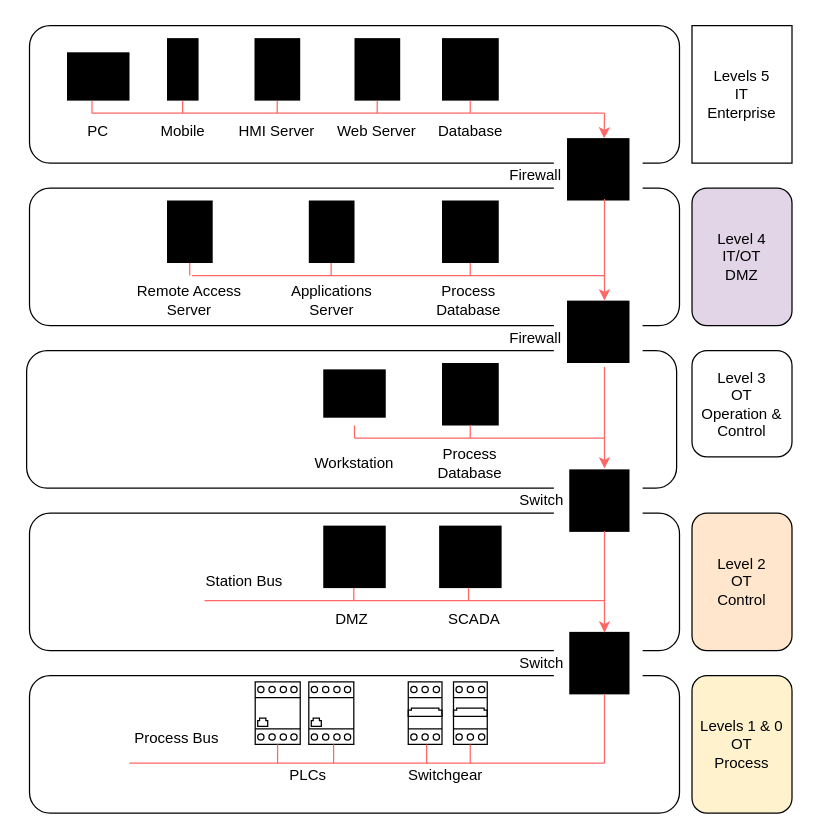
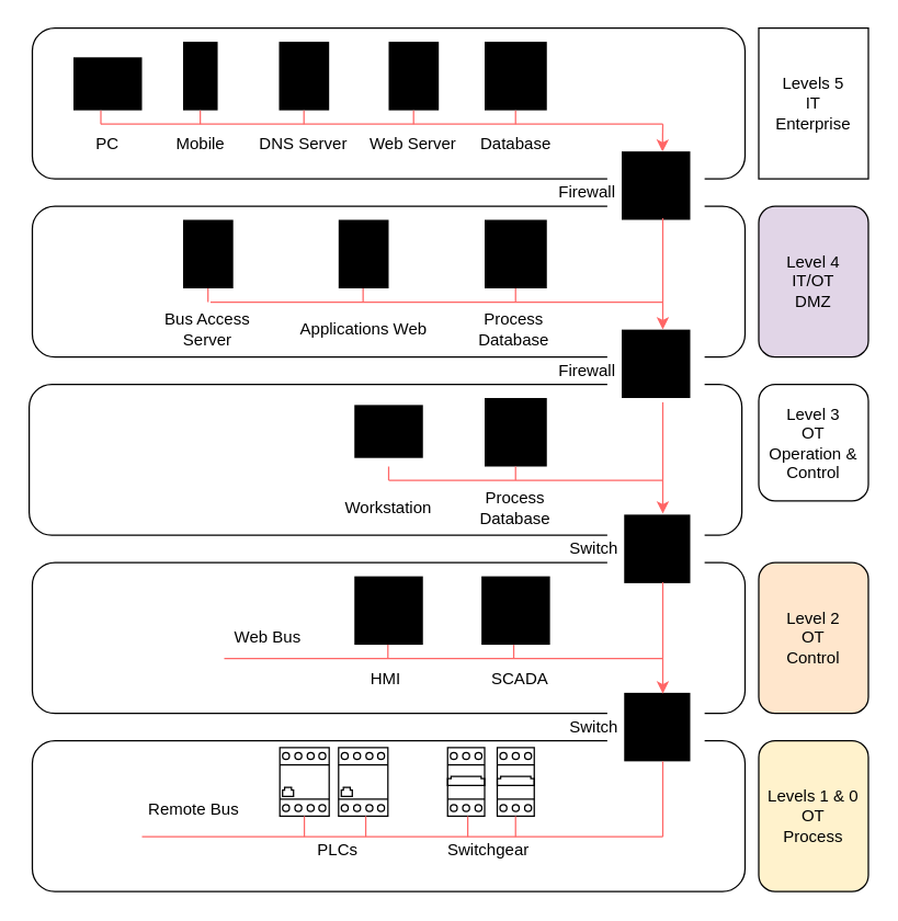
  <mxCell id="0" />
  <mxCell id="1" parent="0" />
  <mxCell id="2" value="" style="rounded=1;whiteSpace=wrap;html=1;" vertex="1" parent="1"><mxGeometry x="23" y="20" width="520" height="110" as="geometry" /></mxCell>
  <mxCell id="3" value="&lt;div&gt;Levels 5&lt;/div&gt;&lt;div&gt;IT&lt;/div&gt;&lt;div&gt;Enterprise&lt;/div&gt;" style="whiteSpace=wrap;html=1;rounded=0;" vertex="1" parent="1"><mxGeometry x="553" y="20" width="80" height="110" as="geometry" /></mxCell>
  <mxCell id="4" value="&lt;div&gt;Level 4&lt;/div&gt;&lt;div&gt;IT/OT&lt;/div&gt;&lt;div&gt;DMZ&lt;/div&gt;" style="rounded=1;whiteSpace=wrap;html=1;fillColor=#e1d5e7;" vertex="1" parent="1"><mxGeometry x="553" y="150" width="80" height="110" as="geometry" /></mxCell>
  <mxCell id="5" value="&lt;div&gt;Level 3&lt;/div&gt;&lt;div&gt;OT&lt;/div&gt;&lt;div&gt;Operation &amp;amp; Control&lt;/div&gt;" style="rounded=1;whiteSpace=wrap;html=1;" vertex="1" parent="1"><mxGeometry x="553" y="280" width="80" height="85" as="geometry" /></mxCell>
  <mxCell id="6" value="&lt;div&gt;Level 2&lt;/div&gt;&lt;div&gt;OT&lt;/div&gt;&lt;div&gt;Control&lt;/div&gt;" style="rounded=1;whiteSpace=wrap;html=1;fillColor=#ffe6cc;" vertex="1" parent="1"><mxGeometry x="553" y="410" width="80" height="110" as="geometry" /></mxCell>
  <mxCell id="7" value="&lt;div&gt;Levels 1 &amp;amp; 0&lt;/div&gt;&lt;div&gt;OT&lt;/div&gt;&lt;div&gt;Process&lt;/div&gt;" style="rounded=1;whiteSpace=wrap;html=1;fillColor=#fff2cc;" vertex="1" parent="1"><mxGeometry x="553" y="540" width="80" height="110" as="geometry" /></mxCell>
  <mxCell id="8" value="" style="sketch=0;verticalLabelPosition=bottom;sketch=0;aspect=fixed;html=1;verticalAlign=top;strokeColor=none;fillColor=#000000;align=center;outlineConnect=0;pointerEvents=1;shape=mxgraph.citrix2.desktop;" vertex="1" parent="1"><mxGeometry x="53" y="41.34" width="50" height="38.66" as="geometry" /></mxCell>
  <mxCell id="9" value="" style="sketch=0;verticalLabelPosition=bottom;sketch=0;aspect=fixed;html=1;verticalAlign=top;strokeColor=none;fillColor=#000000;align=center;outlineConnect=0;pointerEvents=1;shape=mxgraph.citrix2.mobile;" vertex="1" parent="1"><mxGeometry x="133" y="30" width="25.255" height="50" as="geometry" /></mxCell>
  <mxCell id="10" value="" style="sketch=0;verticalLabelPosition=bottom;sketch=0;aspect=fixed;html=1;verticalAlign=top;strokeColor=none;fillColor=#000000;align=center;outlineConnect=0;pointerEvents=1;shape=mxgraph.citrix2.thin_client;" vertex="1" parent="1"><mxGeometry x="203" y="30" width="36.565" height="50" as="geometry" /></mxCell>
  <mxCell id="11" value="" style="sketch=0;verticalLabelPosition=bottom;sketch=0;aspect=fixed;html=1;verticalAlign=top;strokeColor=none;fillColor=#000000;align=center;outlineConnect=0;pointerEvents=1;shape=mxgraph.citrix2.thin_client;" vertex="1" parent="1"><mxGeometry x="283" y="30" width="36.565" height="50" as="geometry" /></mxCell>
  <mxCell id="12" value="" style="sketch=0;verticalLabelPosition=bottom;sketch=0;aspect=fixed;html=1;verticalAlign=top;strokeColor=none;fillColor=#000000;align=center;outlineConnect=0;pointerEvents=1;shape=mxgraph.citrix2.site_database;" vertex="1" parent="1"><mxGeometry x="353" y="30" width="45.395" height="50" as="geometry" /></mxCell>
  <mxCell id="13" value="" style="endArrow=none;html=1;rounded=0;strokeColor=#FF6666;" edge="1" parent="1"><mxGeometry width="50" height="50" relative="1" as="geometry"><mxPoint x="73" y="90" as="sourcePoint" /><mxPoint x="483" y="90" as="targetPoint" /></mxGeometry></mxCell>
  <mxCell id="14" value="" style="endArrow=classic;html=1;rounded=0;entryX=0.568;entryY=0.004;entryDx=0;entryDy=0;entryPerimeter=0;strokeColor=#FF6666;" edge="1" parent="1" target="22"><mxGeometry width="50" height="50" relative="1" as="geometry"><mxPoint x="483" y="90" as="sourcePoint" /><mxPoint x="483" y="100" as="targetPoint" /></mxGeometry></mxCell>
  <mxCell id="15" value="" style="rounded=1;whiteSpace=wrap;html=1;" vertex="1" parent="1"><mxGeometry x="23" y="150" width="520" height="110" as="geometry" /></mxCell>
  <mxCell id="16" value="" style="sketch=0;verticalLabelPosition=bottom;sketch=0;aspect=fixed;html=1;verticalAlign=top;strokeColor=none;fillColor=#000000;align=center;outlineConnect=0;pointerEvents=1;shape=mxgraph.citrix2.thin_client;" vertex="1" parent="1"><mxGeometry x="246.44" y="159.91" width="36.565" height="50" as="geometry" /></mxCell>
  <mxCell id="17" value="" style="sketch=0;verticalLabelPosition=bottom;sketch=0;aspect=fixed;html=1;verticalAlign=top;strokeColor=none;fillColor=#000000;align=center;outlineConnect=0;pointerEvents=1;shape=mxgraph.citrix2.site_database;" vertex="1" parent="1"><mxGeometry x="353" y="159.91" width="45.395" height="50" as="geometry" /></mxCell>
  <mxCell id="18" value="" style="rounded=1;whiteSpace=wrap;html=1;" vertex="1" parent="1"><mxGeometry x="20.7" y="280" width="520" height="110" as="geometry" /></mxCell>
  <mxCell id="19" value="" style="sketch=0;verticalLabelPosition=bottom;sketch=0;aspect=fixed;html=1;verticalAlign=top;strokeColor=none;fillColor=#000000;align=center;outlineConnect=0;pointerEvents=1;shape=mxgraph.citrix2.site_database;" vertex="1" parent="1"><mxGeometry x="353" y="289.91" width="45.395" height="50" as="geometry" /></mxCell>
  <mxCell id="20" value="" style="rounded=1;whiteSpace=wrap;html=1;" vertex="1" parent="1"><mxGeometry x="23" y="410" width="520" height="110" as="geometry" /></mxCell>
  <mxCell id="21" value="" style="rounded=1;whiteSpace=wrap;html=1;" vertex="1" parent="1"><mxGeometry x="23" y="540" width="520" height="110" as="geometry" /></mxCell>
  <mxCell id="22" value="" style="rounded=0;whiteSpace=wrap;html=1;strokeColor=#FFFFFF;" vertex="1" parent="1"><mxGeometry x="443" y="110" width="70" height="60" as="geometry" /></mxCell>
  <mxCell id="23" value="" style="rounded=0;whiteSpace=wrap;html=1;strokeColor=#FFFFFF;" vertex="1" parent="1"><mxGeometry x="443" y="240" width="70" height="60" as="geometry" /></mxCell>
  <mxCell id="24" value="" style="rounded=0;whiteSpace=wrap;html=1;strokeColor=#FFFFFF;" vertex="1" parent="1"><mxGeometry x="443" y="500" width="70" height="60" as="geometry" /></mxCell>
  <mxCell id="25" value="" style="sketch=0;verticalLabelPosition=bottom;sketch=0;aspect=fixed;html=1;verticalAlign=top;strokeColor=none;fillColor=#000000;align=center;outlineConnect=0;pointerEvents=1;shape=mxgraph.citrix2.firewall;" vertex="1" parent="1"><mxGeometry x="453" y="110" width="50" height="49.915" as="geometry" /></mxCell>
  <mxCell id="26" value="" style="sketch=0;verticalLabelPosition=bottom;sketch=0;aspect=fixed;html=1;verticalAlign=top;strokeColor=none;fillColor=#000000;align=center;outlineConnect=0;pointerEvents=1;shape=mxgraph.citrix2.firewall;" vertex="1" parent="1"><mxGeometry x="453" y="240" width="50" height="49.915" as="geometry" /></mxCell>
  <mxCell id="27" value="" style="rounded=0;whiteSpace=wrap;html=1;strokeColor=#FFFFFF;" vertex="1" parent="1"><mxGeometry x="443" y="370" width="70" height="60" as="geometry" /></mxCell>
  <mxCell id="28" value="" style="sketch=0;verticalLabelPosition=bottom;sketch=0;aspect=fixed;html=1;verticalAlign=top;strokeColor=none;fillColor=#000000;align=center;outlineConnect=0;pointerEvents=1;shape=mxgraph.citrix2.network;" vertex="1" parent="1"><mxGeometry x="454.81" y="375" width="48.19" height="50" as="geometry" /></mxCell>
  <mxCell id="29" value="" style="sketch=0;verticalLabelPosition=bottom;sketch=0;aspect=fixed;html=1;verticalAlign=top;strokeColor=none;fillColor=#000000;align=center;outlineConnect=0;pointerEvents=1;shape=mxgraph.citrix2.network;" vertex="1" parent="1"><mxGeometry x="454.81" y="505" width="48.19" height="50" as="geometry" /></mxCell>
  <mxCell id="30" value="" style="endArrow=classic;html=1;rounded=0;entryX=0.568;entryY=0.004;entryDx=0;entryDy=0;entryPerimeter=0;strokeColor=#FF6666;" edge="1" parent="1"><mxGeometry width="50" height="50" relative="1" as="geometry"><mxPoint x="483" y="158.75" as="sourcePoint" /><mxPoint x="483" y="240" as="targetPoint" /></mxGeometry></mxCell>
  <mxCell id="31" value="" style="endArrow=classic;html=1;rounded=0;entryX=0.568;entryY=0.004;entryDx=0;entryDy=0;entryPerimeter=0;strokeColor=#FF6666;" edge="1" parent="1"><mxGeometry width="50" height="50" relative="1" as="geometry"><mxPoint x="483" y="293" as="sourcePoint" /><mxPoint x="483" y="374.25" as="targetPoint" /></mxGeometry></mxCell>
  <mxCell id="32" value="" style="endArrow=classic;html=1;rounded=0;entryX=0.568;entryY=0.004;entryDx=0;entryDy=0;entryPerimeter=0;strokeColor=#FF6666;" edge="1" parent="1"><mxGeometry width="50" height="50" relative="1" as="geometry"><mxPoint x="483" y="424.38" as="sourcePoint" /><mxPoint x="483" y="505.63" as="targetPoint" /></mxGeometry></mxCell>
  <mxCell id="33" value="" style="endArrow=none;html=1;rounded=0;strokeColor=#FF6666;" edge="1" parent="1"><mxGeometry width="50" height="50" relative="1" as="geometry"><mxPoint x="153" y="220" as="sourcePoint" /><mxPoint x="483" y="220" as="targetPoint" /></mxGeometry></mxCell>
  <mxCell id="34" value="" style="endArrow=none;html=1;rounded=0;strokeColor=#FF6666;" edge="1" parent="1"><mxGeometry width="50" height="50" relative="1" as="geometry"><mxPoint x="283" y="350" as="sourcePoint" /><mxPoint x="483" y="350" as="targetPoint" /></mxGeometry></mxCell>
  <mxCell id="35" value="" style="endArrow=none;html=1;rounded=0;strokeColor=#FF6666;" edge="1" parent="1"><mxGeometry width="50" height="50" relative="1" as="geometry"><mxPoint x="163" y="480" as="sourcePoint" /><mxPoint x="483" y="480" as="targetPoint" /></mxGeometry></mxCell>
  <mxCell id="36" value="Firewall" style="text;html=1;align=center;verticalAlign=middle;whiteSpace=wrap;rounded=0;" vertex="1" parent="1"><mxGeometry x="398.39" y="125" width="60" height="30" as="geometry" /></mxCell>
  <mxCell id="37" value="Firewall" style="text;html=1;align=center;verticalAlign=middle;whiteSpace=wrap;rounded=0;" vertex="1" parent="1"><mxGeometry x="398.39" y="255" width="60" height="30" as="geometry" /></mxCell>
  <mxCell id="38" value="Switch" style="text;html=1;align=center;verticalAlign=middle;whiteSpace=wrap;rounded=0;" vertex="1" parent="1"><mxGeometry x="403" y="385" width="60" height="30" as="geometry" /></mxCell>
  <mxCell id="39" value="Switch" style="text;html=1;align=center;verticalAlign=middle;whiteSpace=wrap;rounded=0;" vertex="1" parent="1"><mxGeometry x="403" y="515" width="60" height="30" as="geometry" /></mxCell>
  <mxCell id="40" value="PC" style="text;html=1;align=center;verticalAlign=middle;whiteSpace=wrap;rounded=0;" vertex="1" parent="1"><mxGeometry x="48" y="90" width="60" height="30" as="geometry" /></mxCell>
  <mxCell id="41" value="Mobile" style="text;html=1;align=center;verticalAlign=middle;whiteSpace=wrap;rounded=0;" vertex="1" parent="1"><mxGeometry x="115.63" y="90" width="60" height="30" as="geometry" /></mxCell>
- <mxCell id="42" value="HMI Server" style="text;html=1;align=center;verticalAlign=middle;whiteSpace=wrap;rounded=0;" vertex="1" parent="1"><mxGeometry x="186.28" y="90" width="70" height="30" as="geometry" /></mxCell>
+ <mxCell id="42" value="DNS Server" style="text;html=1;align=center;verticalAlign=middle;whiteSpace=wrap;rounded=0;" vertex="1" parent="1"><mxGeometry x="186.28" y="90" width="70" height="30" as="geometry" /></mxCell>
  <mxCell id="43" value="Web Server" style="text;html=1;align=center;verticalAlign=middle;whiteSpace=wrap;rounded=0;" vertex="1" parent="1"><mxGeometry x="266.28" y="90" width="70" height="30" as="geometry" /></mxCell>
  <mxCell id="44" value="Database" style="text;html=1;align=center;verticalAlign=middle;whiteSpace=wrap;rounded=0;" vertex="1" parent="1"><mxGeometry x="340.7" y="90" width="70" height="30" as="geometry" /></mxCell>
- <mxCell id="45" value="Remote Access Server" style="text;html=1;align=center;verticalAlign=middle;whiteSpace=wrap;rounded=0;" vertex="1" parent="1"><mxGeometry x="101.28" y="225" width="100" height="30" as="geometry" /></mxCell>
+ <mxCell id="45" value="Bus Access Server" style="text;html=1;align=center;verticalAlign=middle;whiteSpace=wrap;rounded=0;" vertex="1" parent="1"><mxGeometry x="101.28" y="225" width="100" height="30" as="geometry" /></mxCell>
  <mxCell id="46" value="" style="sketch=0;verticalLabelPosition=bottom;sketch=0;aspect=fixed;html=1;verticalAlign=top;strokeColor=none;fillColor=#000000;align=center;outlineConnect=0;pointerEvents=1;shape=mxgraph.citrix2.thin_client;" vertex="1" parent="1"><mxGeometry x="133" y="159.91" width="36.565" height="50" as="geometry" /></mxCell>
- <mxCell id="47" value="Applications Server" style="text;html=1;align=center;verticalAlign=middle;whiteSpace=wrap;rounded=0;" vertex="1" parent="1"><mxGeometry x="214.72" y="225" width="100" height="30" as="geometry" /></mxCell>
+ <mxCell id="47" value="Applications Web" style="text;html=1;align=center;verticalAlign=middle;whiteSpace=wrap;rounded=0;" vertex="1" parent="1"><mxGeometry x="214.72" y="225" width="100" height="30" as="geometry" /></mxCell>
  <mxCell id="48" value="Process Database" style="text;html=1;align=center;verticalAlign=middle;whiteSpace=wrap;rounded=0;" vertex="1" parent="1"><mxGeometry x="325.7" y="225" width="97.3" height="30" as="geometry" /></mxCell>
- <mxCell id="49" value="DMZ" style="text;html=1;align=center;verticalAlign=middle;whiteSpace=wrap;rounded=0;" vertex="1" parent="1"><mxGeometry x="235.7" y="480" width="90" height="30" as="geometry" /></mxCell>
- <mxCell id="50" value="Station Bus" style="text;html=1;align=center;verticalAlign=middle;whiteSpace=wrap;rounded=0;" vertex="1" parent="1"><mxGeometry x="149.56" y="450" width="90" height="30" as="geometry" /></mxCell>
+ <mxCell id="49" value="HMI" style="text;html=1;align=center;verticalAlign=middle;whiteSpace=wrap;rounded=0;" vertex="1" parent="1"><mxGeometry x="235.7" y="480" width="90" height="30" as="geometry" /></mxCell>
+ <mxCell id="50" value="Web Bus" style="text;html=1;align=center;verticalAlign=middle;whiteSpace=wrap;rounded=0;" vertex="1" parent="1"><mxGeometry x="149.56" y="450" width="90" height="30" as="geometry" /></mxCell>
  <mxCell id="51" value="" style="sketch=0;verticalLabelPosition=bottom;sketch=0;aspect=fixed;html=1;verticalAlign=top;strokeColor=none;fillColor=#000000;align=center;outlineConnect=0;pointerEvents=1;shape=mxgraph.citrix2.desktop;" vertex="1" parent="1"><mxGeometry x="258" y="295" width="50" height="38.66" as="geometry" /></mxCell>
- <mxCell id="52" value="Process Bus" style="text;html=1;align=center;verticalAlign=middle;whiteSpace=wrap;rounded=0;" vertex="1" parent="1"><mxGeometry x="96.28" y="575" width="90" height="30" as="geometry" /></mxCell>
+ <mxCell id="52" value="Remote Bus" style="text;html=1;align=center;verticalAlign=middle;whiteSpace=wrap;rounded=0;" vertex="1" parent="1"><mxGeometry x="96.28" y="575" width="90" height="30" as="geometry" /></mxCell>
  <mxCell id="53" value="" style="endArrow=none;html=1;rounded=0;strokeColor=#FF6666;" edge="1" parent="1"><mxGeometry width="50" height="50" relative="1" as="geometry"><mxPoint x="103" y="610" as="sourcePoint" /><mxPoint x="483" y="610" as="targetPoint" /></mxGeometry></mxCell>
  <mxCell id="54" value="" style="endArrow=none;html=1;rounded=0;strokeColor=#FF6666;" edge="1" parent="1"><mxGeometry width="50" height="50" relative="1" as="geometry"><mxPoint x="483" y="610" as="sourcePoint" /><mxPoint x="483" y="555" as="targetPoint" /></mxGeometry></mxCell>
  <mxCell id="55" value="Workstation" style="text;html=1;align=center;verticalAlign=middle;whiteSpace=wrap;rounded=0;" vertex="1" parent="1"><mxGeometry x="238" y="355" width="90" height="30" as="geometry" /></mxCell>
  <mxCell id="56" value="Process Database" style="text;html=1;align=center;verticalAlign=middle;whiteSpace=wrap;rounded=0;" vertex="1" parent="1"><mxGeometry x="327.05" y="355" width="97.3" height="30" as="geometry" /></mxCell>
  <mxCell id="57" value="" style="verticalLabelPosition=bottom;dashed=0;shadow=0;html=1;align=center;verticalAlign=top;shape=mxgraph.cabinets.cb_3p;" vertex="1" parent="1"><mxGeometry x="362.2" y="545" width="27" height="50" as="geometry" /></mxCell>
  <mxCell id="58" value="" style="verticalLabelPosition=bottom;dashed=0;shadow=0;html=1;align=center;verticalAlign=top;shape=mxgraph.cabinets.cb_3p;" vertex="1" parent="1"><mxGeometry x="326" y="545" width="27" height="50" as="geometry" /></mxCell>
  <mxCell id="59" value="" style="sketch=0;verticalLabelPosition=bottom;sketch=0;aspect=fixed;html=1;verticalAlign=top;strokeColor=none;fillColor=#000000;align=center;outlineConnect=0;pointerEvents=1;shape=mxgraph.citrix2.professional_graphics_desktop;" vertex="1" parent="1"><mxGeometry x="350.7" y="420" width="50" height="49.97" as="geometry" /></mxCell>
  <mxCell id="60" value="" style="sketch=0;verticalLabelPosition=bottom;sketch=0;aspect=fixed;html=1;verticalAlign=top;strokeColor=none;fillColor=#000000;align=center;outlineConnect=0;pointerEvents=1;shape=mxgraph.citrix2.professional_graphics_desktop;" vertex="1" parent="1"><mxGeometry x="258" y="420" width="50" height="49.97" as="geometry" /></mxCell>
  <mxCell id="61" value="" style="verticalLabelPosition=bottom;dashed=0;shadow=0;html=1;align=center;verticalAlign=top;shape=mxgraph.cabinets.residual_current_device_4p;" vertex="1" parent="1"><mxGeometry x="246.44" y="545" width="36" height="50" as="geometry" /></mxCell>
  <mxCell id="62" value="" style="verticalLabelPosition=bottom;dashed=0;shadow=0;html=1;align=center;verticalAlign=top;shape=mxgraph.cabinets.residual_current_device_4p;" vertex="1" parent="1"><mxGeometry x="203.57" y="545" width="36" height="50" as="geometry" /></mxCell>
  <mxCell id="63" value="SCADA" style="text;html=1;align=center;verticalAlign=middle;whiteSpace=wrap;rounded=0;" vertex="1" parent="1"><mxGeometry x="334.35" y="480" width="90" height="30" as="geometry" /></mxCell>
  <mxCell id="64" value="Switchgear" style="text;html=1;align=center;verticalAlign=middle;whiteSpace=wrap;rounded=0;" vertex="1" parent="1"><mxGeometry x="310.7" y="605" width="90" height="30" as="geometry" /></mxCell>
  <mxCell id="65" value="PLCs" style="text;html=1;align=center;verticalAlign=middle;whiteSpace=wrap;rounded=0;" vertex="1" parent="1"><mxGeometry x="201.28" y="605" width="90" height="30" as="geometry" /></mxCell>
  <mxCell id="66" value="" style="endArrow=none;html=1;rounded=0;strokeColor=#FF6666;" edge="1" parent="1"><mxGeometry width="50" height="50" relative="1" as="geometry"><mxPoint x="375.59" y="610" as="sourcePoint" /><mxPoint x="375.59" y="595" as="targetPoint" /></mxGeometry></mxCell>
  <mxCell id="67" value="" style="endArrow=none;html=1;rounded=0;strokeColor=#FF6666;" edge="1" parent="1"><mxGeometry width="50" height="50" relative="1" as="geometry"><mxPoint x="375.59" y="349.91" as="sourcePoint" /><mxPoint x="375.59" y="339.91" as="targetPoint" /></mxGeometry></mxCell>
  <mxCell id="68" value="" style="endArrow=none;html=1;rounded=0;strokeColor=#FF6666;" edge="1" parent="1"><mxGeometry width="50" height="50" relative="1" as="geometry"><mxPoint x="283" y="349.91" as="sourcePoint" /><mxPoint x="283" y="339.91" as="targetPoint" /></mxGeometry></mxCell>
  <mxCell id="69" value="" style="endArrow=none;html=1;rounded=0;strokeColor=#FF6666;" edge="1" parent="1"><mxGeometry width="50" height="50" relative="1" as="geometry"><mxPoint x="375.59" y="219.91" as="sourcePoint" /><mxPoint x="375.59" y="209.91" as="targetPoint" /></mxGeometry></mxCell>
  <mxCell id="70" value="" style="endArrow=none;html=1;rounded=0;strokeColor=#FF6666;" edge="1" parent="1"><mxGeometry width="50" height="50" relative="1" as="geometry"><mxPoint x="264.33" y="219.91" as="sourcePoint" /><mxPoint x="264.33" y="209.91" as="targetPoint" /></mxGeometry></mxCell>
  <mxCell id="71" value="" style="endArrow=none;html=1;rounded=0;strokeColor=#FF6666;" edge="1" parent="1"><mxGeometry width="50" height="50" relative="1" as="geometry"><mxPoint x="151.17" y="219.91" as="sourcePoint" /><mxPoint x="151.17" y="209.91" as="targetPoint" /></mxGeometry></mxCell>
  <mxCell id="72" value="" style="endArrow=none;html=1;rounded=0;strokeColor=#FF6666;" edge="1" parent="1"><mxGeometry width="50" height="50" relative="1" as="geometry"><mxPoint x="73" y="90" as="sourcePoint" /><mxPoint x="73" y="80" as="targetPoint" /></mxGeometry></mxCell>
  <mxCell id="73" value="" style="endArrow=none;html=1;rounded=0;strokeColor=#FF6666;" edge="1" parent="1"><mxGeometry width="50" height="50" relative="1" as="geometry"><mxPoint x="145.52" y="90" as="sourcePoint" /><mxPoint x="145.52" y="80" as="targetPoint" /></mxGeometry></mxCell>
  <mxCell id="74" value="" style="endArrow=none;html=1;rounded=0;strokeColor=#FF6666;" edge="1" parent="1"><mxGeometry width="50" height="50" relative="1" as="geometry"><mxPoint x="221.17" y="90" as="sourcePoint" /><mxPoint x="221.17" y="80" as="targetPoint" /></mxGeometry></mxCell>
  <mxCell id="75" value="" style="endArrow=none;html=1;rounded=0;strokeColor=#FF6666;" edge="1" parent="1"><mxGeometry width="50" height="50" relative="1" as="geometry"><mxPoint x="301.17" y="90" as="sourcePoint" /><mxPoint x="301.17" y="80" as="targetPoint" /></mxGeometry></mxCell>
  <mxCell id="76" value="" style="endArrow=none;html=1;rounded=0;strokeColor=#FF6666;" edge="1" parent="1"><mxGeometry width="50" height="50" relative="1" as="geometry"><mxPoint x="375.59" y="90" as="sourcePoint" /><mxPoint x="375.59" y="80" as="targetPoint" /></mxGeometry></mxCell>
  <mxCell id="77" value="" style="endArrow=none;html=1;rounded=0;strokeColor=#FF6666;" edge="1" parent="1"><mxGeometry width="50" height="50" relative="1" as="geometry"><mxPoint x="282.44" y="479.97" as="sourcePoint" /><mxPoint x="282.44" y="469.97" as="targetPoint" /></mxGeometry></mxCell>
  <mxCell id="78" value="" style="endArrow=none;html=1;rounded=0;strokeColor=#FF6666;" edge="1" parent="1"><mxGeometry width="50" height="50" relative="1" as="geometry"><mxPoint x="374.24" y="480" as="sourcePoint" /><mxPoint x="374.24" y="470" as="targetPoint" /></mxGeometry></mxCell>
  <mxCell id="79" value="" style="endArrow=none;html=1;rounded=0;strokeColor=#FF6666;" edge="1" parent="1"><mxGeometry width="50" height="50" relative="1" as="geometry"><mxPoint x="340.7" y="610" as="sourcePoint" /><mxPoint x="340.7" y="595" as="targetPoint" /></mxGeometry></mxCell>
  <mxCell id="80" value="" style="endArrow=none;html=1;rounded=0;strokeColor=#FF6666;" edge="1" parent="1"><mxGeometry width="50" height="50" relative="1" as="geometry"><mxPoint x="266.28" y="610" as="sourcePoint" /><mxPoint x="266.28" y="595" as="targetPoint" /></mxGeometry></mxCell>
  <mxCell id="81" value="" style="endArrow=none;html=1;rounded=0;strokeColor=#FF6666;" edge="1" parent="1"><mxGeometry width="50" height="50" relative="1" as="geometry"><mxPoint x="221.46" y="610" as="sourcePoint" /><mxPoint x="221.46" y="595" as="targetPoint" /></mxGeometry></mxCell>
